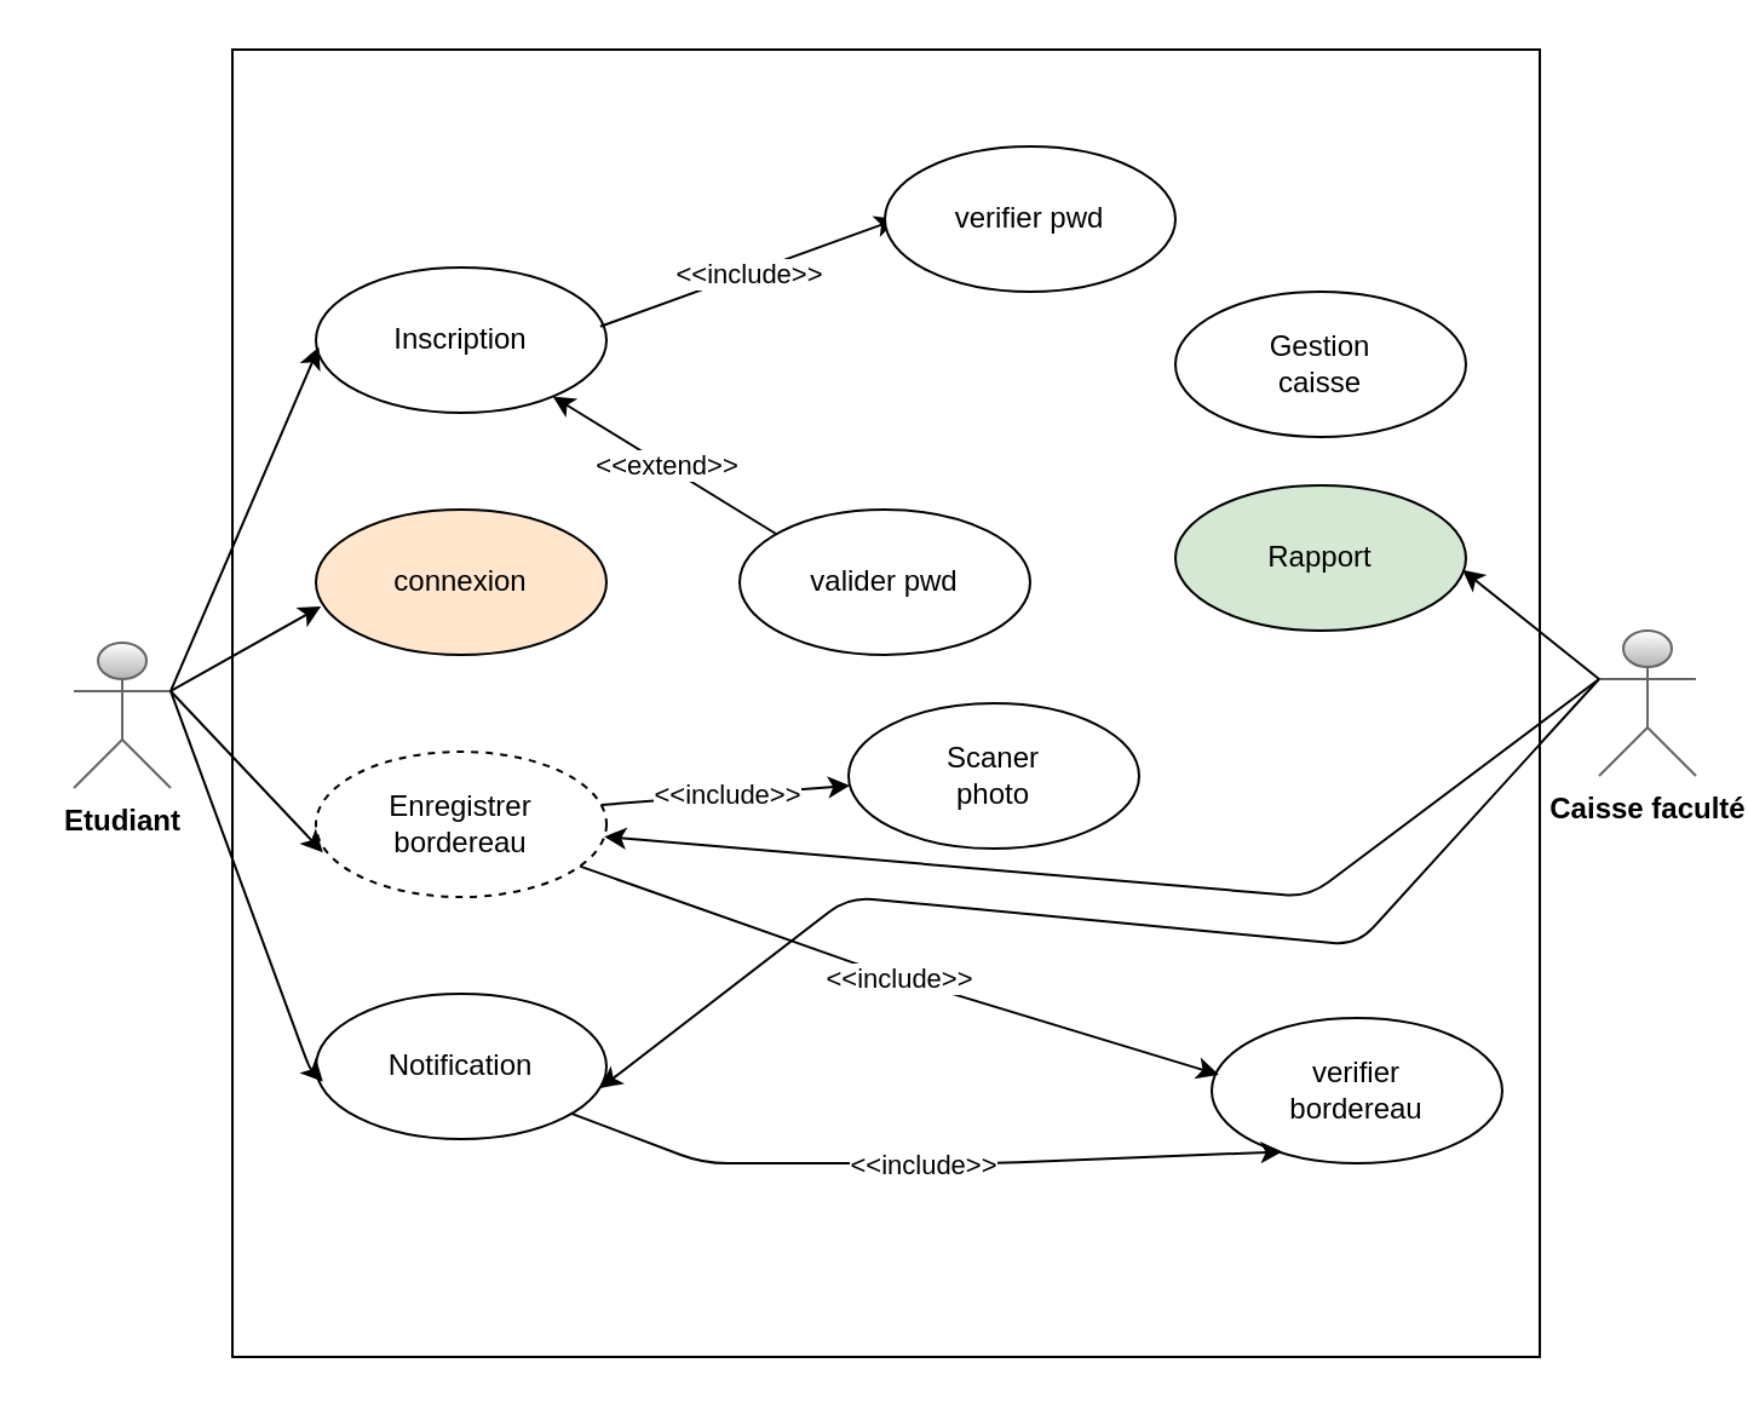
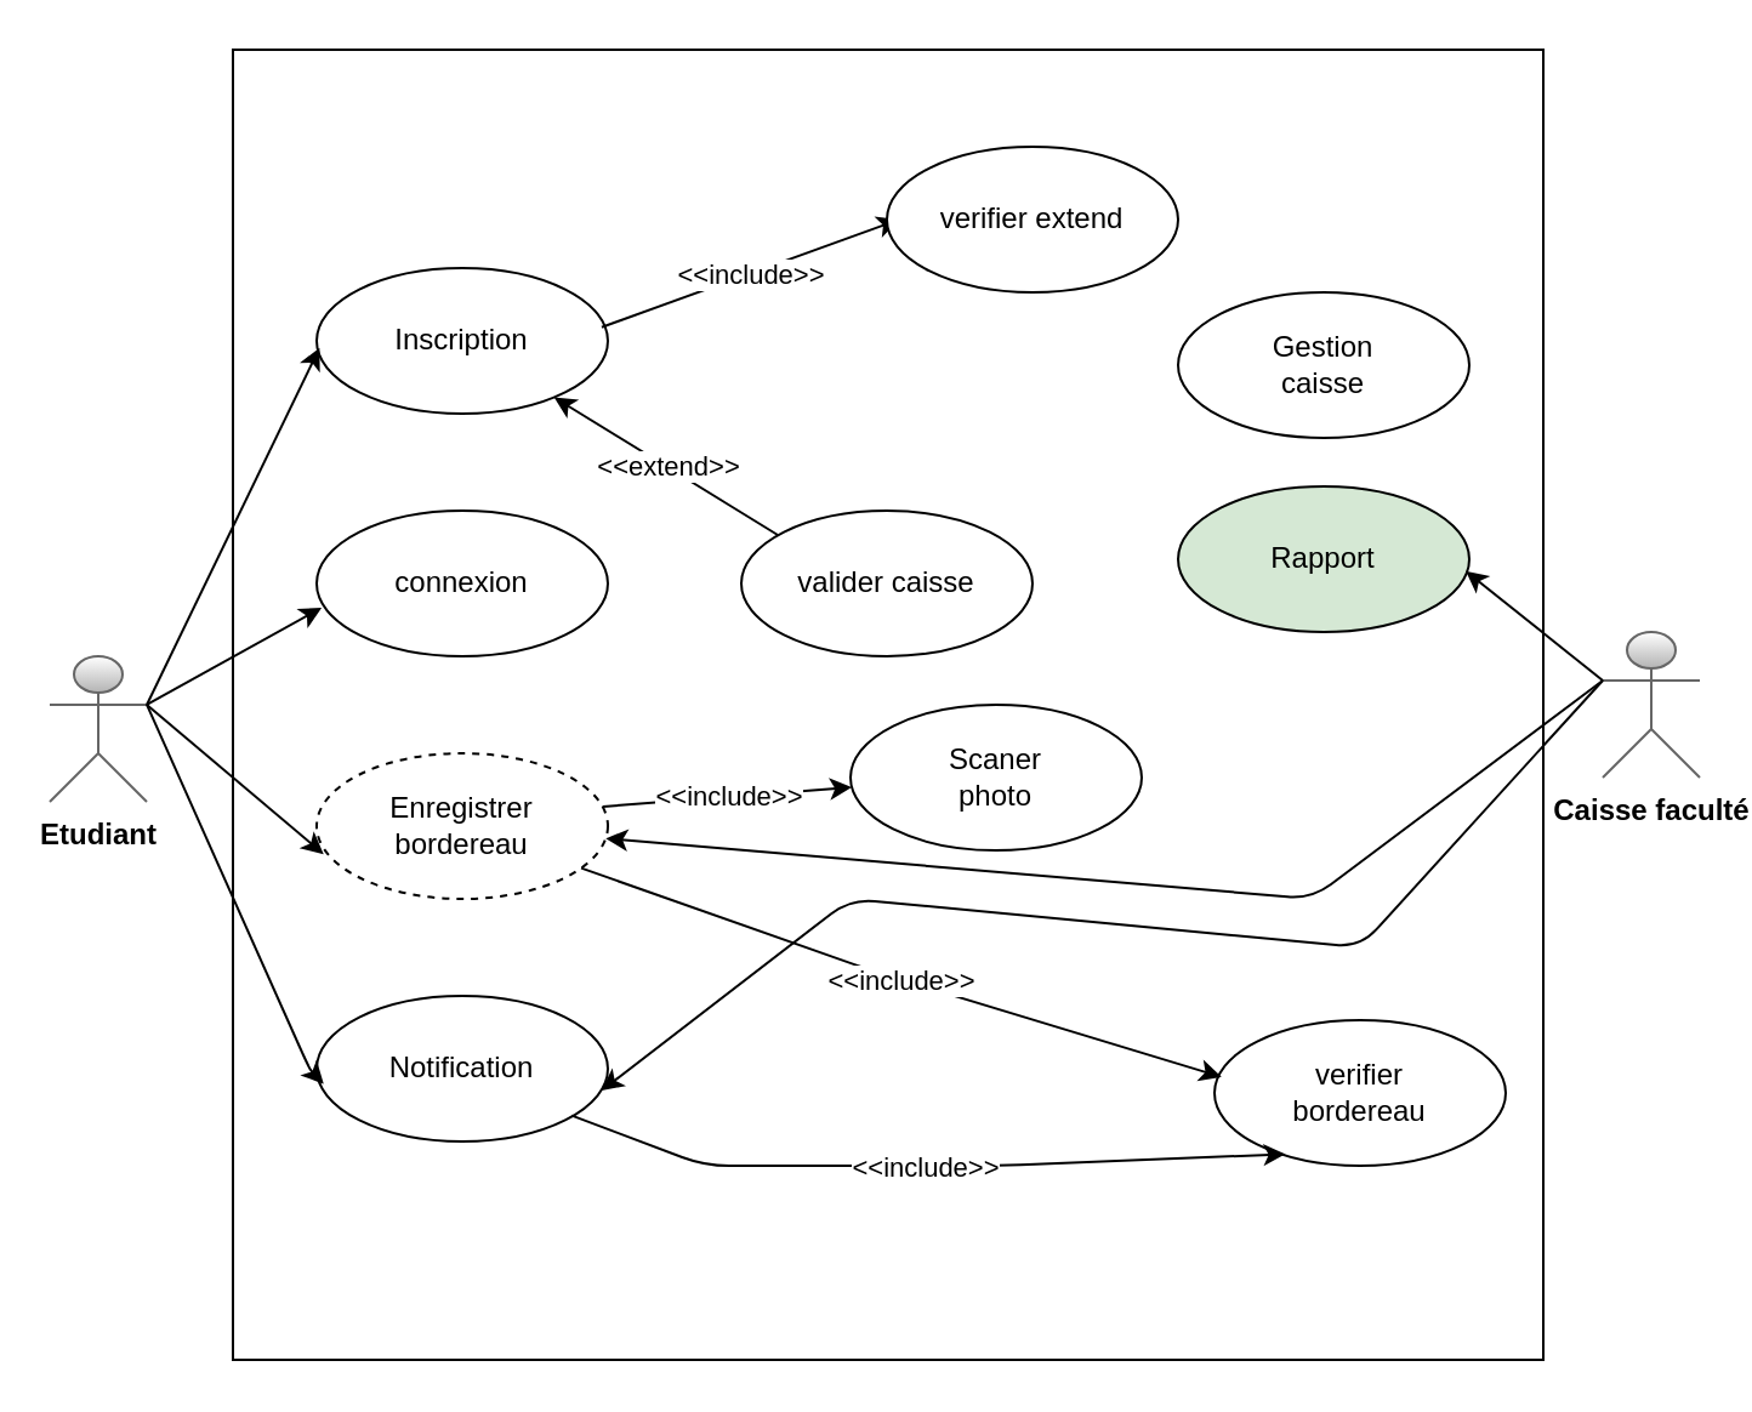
  <mxCell id="0" />
  <mxCell id="1" parent="0" />
  <mxCell id="2" value="" style="whiteSpace=wrap;html=1;aspect=fixed;" parent="1" vertex="1"><mxGeometry x="95.5" y="20" width="540" height="540" as="geometry" /></mxCell>
  <mxCell id="3" value="" style="group" parent="1" vertex="1" connectable="0"><mxGeometry x="20" y="110" width="230" height="360" as="geometry" /></mxCell>
- <mxCell id="4" value="&lt;b&gt;&lt;font color=&quot;#000000&quot;&gt;Etudiant&lt;/font&gt;&lt;/b&gt;" style="shape=umlActor;verticalLabelPosition=bottom;verticalAlign=top;html=1;outlineConnect=0;strokeColor=#666666;gradientColor=#b3b3b3;fillColor=#FFFFFF;" parent="3" vertex="1"><mxGeometry x="10" y="155" width="40" height="60" as="geometry" /></mxCell>
+ <mxCell id="4" value="&lt;b&gt;&lt;font color=&quot;#000000&quot;&gt;Etudiant&lt;/font&gt;&lt;/b&gt;" style="shape=umlActor;verticalLabelPosition=bottom;verticalAlign=top;html=1;outlineConnect=0;strokeColor=#666666;gradientColor=#b3b3b3;fillColor=#FFFFFF;" parent="3" vertex="1"><mxGeometry y="160" width="40" height="60" as="geometry" /></mxCell>
  <mxCell id="5" value="Inscription" style="ellipse;whiteSpace=wrap;html=1;" parent="3" vertex="1"><mxGeometry x="110" width="120" height="60" as="geometry" /></mxCell>
- <mxCell id="6" value="connexion" style="ellipse;whiteSpace=wrap;html=1;fillColor=#ffe6cc;" parent="3" vertex="1"><mxGeometry x="110" y="100" width="120" height="60" as="geometry" /></mxCell>
+ <mxCell id="6" value="connexion" style="ellipse;whiteSpace=wrap;html=1;" parent="3" vertex="1"><mxGeometry x="110" y="100" width="120" height="60" as="geometry" /></mxCell>
  <mxCell id="7" value="Enregistrer&lt;br&gt;bordereau" style="ellipse;whiteSpace=wrap;html=1;dashed=1;" parent="3" vertex="1"><mxGeometry x="110" y="200" width="120" height="60" as="geometry" /></mxCell>
  <mxCell id="8" value="Notification" style="ellipse;whiteSpace=wrap;html=1;" parent="3" vertex="1"><mxGeometry x="110" y="300" width="120" height="60" as="geometry" /></mxCell>
  <mxCell id="9" value="" style="endArrow=classic;html=1;exitX=1;exitY=0.333;exitDx=0;exitDy=0;exitPerimeter=0;entryX=0.01;entryY=0.547;entryDx=0;entryDy=0;entryPerimeter=0;" parent="3" source="4" target="5" edge="1"><mxGeometry width="50" height="50" relative="1" as="geometry"><mxPoint x="320" y="300" as="sourcePoint" /><mxPoint x="370" y="250" as="targetPoint" /></mxGeometry></mxCell>
  <mxCell id="10" value="" style="endArrow=classic;html=1;exitX=1;exitY=0.333;exitDx=0;exitDy=0;exitPerimeter=0;entryX=0.017;entryY=0.667;entryDx=0;entryDy=0;entryPerimeter=0;" parent="3" source="4" target="6" edge="1"><mxGeometry width="50" height="50" relative="1" as="geometry"><mxPoint x="320" y="300" as="sourcePoint" /><mxPoint x="370" y="250" as="targetPoint" /></mxGeometry></mxCell>
  <mxCell id="11" value="" style="endArrow=classic;html=1;exitX=1;exitY=0.333;exitDx=0;exitDy=0;exitPerimeter=0;entryX=0.024;entryY=0.693;entryDx=0;entryDy=0;entryPerimeter=0;" parent="3" source="4" target="7" edge="1"><mxGeometry width="50" height="50" relative="1" as="geometry"><mxPoint x="320" y="300" as="sourcePoint" /><mxPoint x="120" y="240" as="targetPoint" /></mxGeometry></mxCell>
  <mxCell id="12" value="" style="endArrow=classic;html=1;exitX=1;exitY=0.333;exitDx=0;exitDy=0;exitPerimeter=0;entryX=0.024;entryY=0.605;entryDx=0;entryDy=0;entryPerimeter=0;" parent="3" source="4" target="8" edge="1"><mxGeometry width="50" height="50" relative="1" as="geometry"><mxPoint x="320" y="300" as="sourcePoint" /><mxPoint x="370" y="250" as="targetPoint" /><Array as="points"><mxPoint x="107" y="330" /></Array></mxGeometry></mxCell>
- <mxCell id="13" value="valider pwd" style="ellipse;whiteSpace=wrap;html=1;" parent="1" vertex="1"><mxGeometry x="305" y="210" width="120" height="60" as="geometry" /></mxCell>
+ <mxCell id="13" value="valider caisse" style="ellipse;whiteSpace=wrap;html=1;" parent="1" vertex="1"><mxGeometry x="305" y="210" width="120" height="60" as="geometry" /></mxCell>
  <mxCell id="14" value="Scaner&lt;br&gt;photo" style="ellipse;whiteSpace=wrap;html=1;" parent="1" vertex="1"><mxGeometry x="350" y="290" width="120" height="60" as="geometry" /></mxCell>
  <mxCell id="15" value="" style="endArrow=classic;html=1;exitX=0.979;exitY=0.406;exitDx=0;exitDy=0;exitPerimeter=0;" parent="1" source="5" edge="1"><mxGeometry relative="1" as="geometry"><mxPoint x="220" y="250" as="sourcePoint" /><mxPoint x="370" y="90" as="targetPoint" /></mxGeometry></mxCell>
  <mxCell id="16" value="&amp;lt;&amp;lt;include&amp;gt;&amp;gt;" style="edgeLabel;resizable=0;html=1;align=center;verticalAlign=middle;" parent="15" connectable="0" vertex="1"><mxGeometry relative="1" as="geometry" /></mxCell>
  <mxCell id="17" value="" style="endArrow=classic;html=1;" parent="1" target="5" edge="1"><mxGeometry relative="1" as="geometry"><mxPoint x="320" y="220" as="sourcePoint" /><mxPoint x="350" y="180" as="targetPoint" /></mxGeometry></mxCell>
  <mxCell id="18" value="&amp;lt;&amp;lt;extend&amp;gt;&amp;gt;" style="edgeLabel;resizable=0;html=1;align=center;verticalAlign=middle;" parent="17" connectable="0" vertex="1"><mxGeometry relative="1" as="geometry" /></mxCell>
  <mxCell id="19" value="" style="endArrow=classic;html=1;exitX=0.982;exitY=0.366;exitDx=0;exitDy=0;exitPerimeter=0;" parent="1" source="7" target="14" edge="1"><mxGeometry relative="1" as="geometry"><mxPoint x="310" y="270" as="sourcePoint" /><mxPoint x="410" y="270" as="targetPoint" /></mxGeometry></mxCell>
  <mxCell id="20" value="&amp;lt;&amp;lt;include&amp;gt;&amp;gt;" style="edgeLabel;resizable=0;html=1;align=center;verticalAlign=middle;" parent="19" connectable="0" vertex="1"><mxGeometry relative="1" as="geometry" /></mxCell>
- <mxCell id="21" value="verifier pwd" style="ellipse;whiteSpace=wrap;html=1;" parent="1" vertex="1"><mxGeometry x="365" y="60" width="120" height="60" as="geometry" /></mxCell>
+ <mxCell id="21" value="verifier extend" style="ellipse;whiteSpace=wrap;html=1;" parent="1" vertex="1"><mxGeometry x="365" y="60" width="120" height="60" as="geometry" /></mxCell>
  <mxCell id="22" value="" style="group" parent="1" vertex="1" connectable="0"><mxGeometry x="350" y="120" width="350" height="360" as="geometry" /></mxCell>
  <mxCell id="23" value="&lt;b&gt;&lt;font color=&quot;#000000&quot;&gt;Caisse faculté&lt;/font&gt;&lt;/b&gt;" style="shape=umlActor;verticalLabelPosition=bottom;verticalAlign=top;html=1;outlineConnect=0;strokeColor=#666666;gradientColor=#b3b3b3;fillColor=#FFFFFF;" parent="22" vertex="1"><mxGeometry x="310" y="140" width="40" height="60" as="geometry" /></mxCell>
  <mxCell id="24" value="verifier&lt;br&gt;bordereau" style="ellipse;whiteSpace=wrap;html=1;" parent="22" vertex="1"><mxGeometry x="150" y="300" width="120" height="60" as="geometry" /></mxCell>
  <mxCell id="25" value="Gestion&lt;br&gt;caisse" style="ellipse;whiteSpace=wrap;html=1;" parent="22" vertex="1"><mxGeometry x="135" width="120" height="60" as="geometry" /></mxCell>
  <mxCell id="26" value="Rapport" style="ellipse;whiteSpace=wrap;html=1;fillColor=#d5e8d4;" parent="22" vertex="1"><mxGeometry x="135" y="80" width="120" height="60" as="geometry" /></mxCell>
  <mxCell id="27" value="" style="endArrow=classic;html=1;entryX=0.988;entryY=0.581;entryDx=0;entryDy=0;entryPerimeter=0;" parent="22" target="26" edge="1"><mxGeometry width="50" height="50" relative="1" as="geometry"><mxPoint x="310" y="160" as="sourcePoint" /><mxPoint x="20" y="160" as="targetPoint" /></mxGeometry></mxCell>
  <mxCell id="28" value="" style="endArrow=classic;html=1;exitX=0;exitY=0.333;exitDx=0;exitDy=0;exitPerimeter=0;" parent="22" source="23" target="7" edge="1"><mxGeometry width="50" height="50" relative="1" as="geometry"><mxPoint x="-30" y="210" as="sourcePoint" /><mxPoint x="20" y="160" as="targetPoint" /><Array as="points"><mxPoint x="190" y="250" /></Array></mxGeometry></mxCell>
  <mxCell id="29" value="" style="endArrow=classic;html=1;exitX=0;exitY=0.333;exitDx=0;exitDy=0;exitPerimeter=0;entryX=0.978;entryY=0.651;entryDx=0;entryDy=0;entryPerimeter=0;" parent="22" source="23" target="8" edge="1"><mxGeometry width="50" height="50" relative="1" as="geometry"><mxPoint x="310" y="160" as="sourcePoint" /><mxPoint x="-100.863" y="225.069" as="targetPoint" /><Array as="points"><mxPoint x="210" y="270" /><mxPoint y="250" /></Array></mxGeometry></mxCell>
  <mxCell id="30" value="" style="endArrow=classic;html=1;entryX=0.024;entryY=0.39;entryDx=0;entryDy=0;entryPerimeter=0;" parent="1" source="7" target="24" edge="1"><mxGeometry relative="1" as="geometry"><mxPoint x="292" y="500" as="sourcePoint" /><mxPoint x="413" y="459" as="targetPoint" /><Array as="points"><mxPoint x="360" y="400" /></Array></mxGeometry></mxCell>
  <mxCell id="31" value="&amp;lt;&amp;lt;include&amp;gt;&amp;gt;" style="edgeLabel;resizable=0;html=1;align=center;verticalAlign=middle;" parent="30" connectable="0" vertex="1"><mxGeometry relative="1" as="geometry" /></mxCell>
  <mxCell id="32" value="" style="endArrow=classic;html=1;entryX=0.244;entryY=0.92;entryDx=0;entryDy=0;entryPerimeter=0;exitX=0.876;exitY=0.822;exitDx=0;exitDy=0;exitPerimeter=0;" parent="1" source="8" target="24" edge="1"><mxGeometry relative="1" as="geometry"><mxPoint x="239" y="460" as="sourcePoint" /><mxPoint x="500" y="470" as="targetPoint" /><Array as="points"><mxPoint x="290" y="480" /><mxPoint x="410" y="480" /></Array></mxGeometry></mxCell>
  <mxCell id="33" value="&amp;lt;&amp;lt;include&amp;gt;&amp;gt;" style="edgeLabel;resizable=0;html=1;align=center;verticalAlign=middle;" parent="32" connectable="0" vertex="1"><mxGeometry relative="1" as="geometry" /></mxCell>
